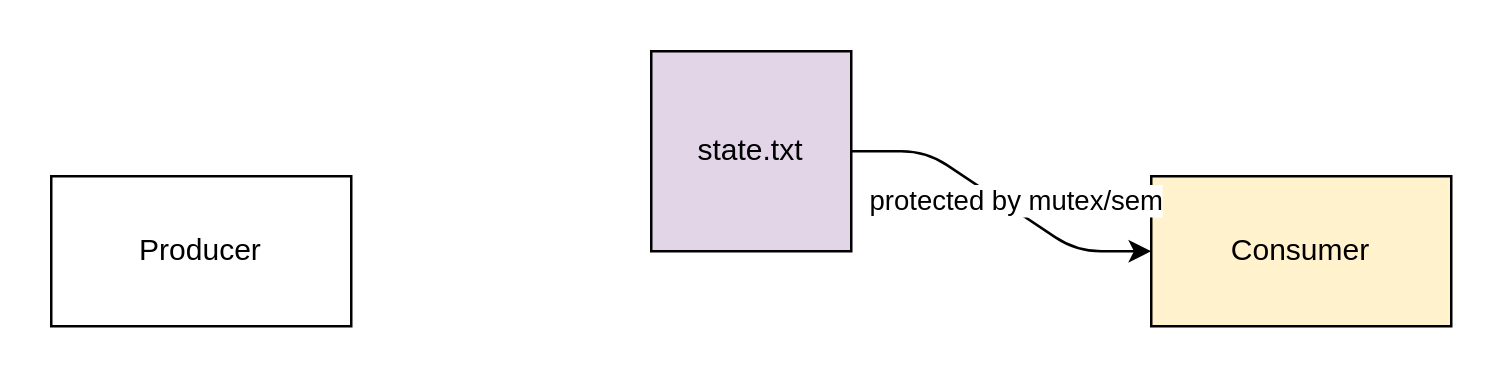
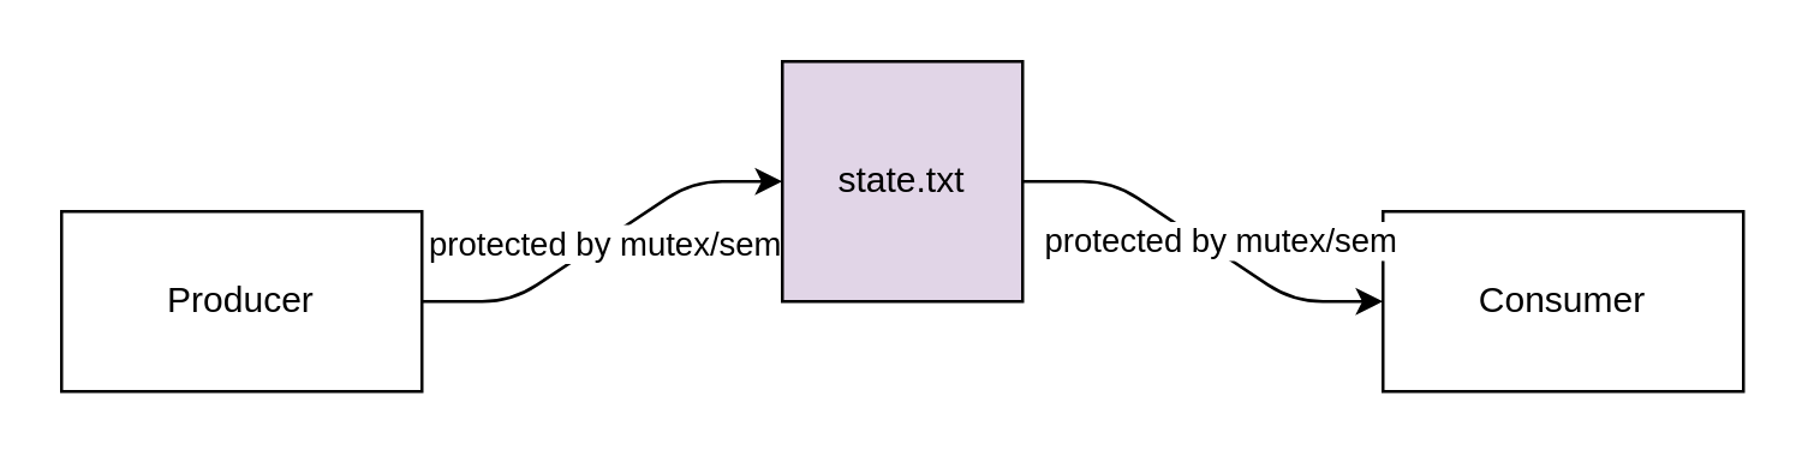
  <mxCell id="0" />
  <mxCell id="1" parent="0" />
+ <mxCell id="2" style="edgeStyle=entityRelationEdgeStyle;html=1;" edge="1" parent="1" source="4" target="6"><mxGeometry relative="1" as="geometry" /></mxCell>
+ <mxCell id="3" value="protected by mutex/sem" style="edgeLabel;html=1;align=center;verticalAlign=middle;resizable=0;points=[];" vertex="1" connectable="0" parent="2"><mxGeometry x="-0.182" y="3" relative="1" as="geometry"><mxPoint x="12" y="-4" as="offset" /></mxGeometry></mxCell>
  <mxCell id="4" value="Producer" style="rounded=0;whiteSpace=wrap;html=1;" vertex="1" parent="1"><mxGeometry x="20" y="70" width="120" height="60" as="geometry" /></mxCell>
  <mxCell id="5" style="edgeStyle=entityRelationEdgeStyle;html=1;entryX=0;entryY=0.5;entryDx=0;entryDy=0;" edge="1" parent="1" source="6" target="7"><mxGeometry relative="1" as="geometry" /></mxCell>
  <mxCell id="6" value="state.txt" style="rounded=0;whiteSpace=wrap;html=1;fillColor=#e1d5e7;" vertex="1" parent="1"><mxGeometry x="260" y="20" width="80" height="80" as="geometry" /></mxCell>
- <mxCell id="7" value="Consumer" style="rounded=0;whiteSpace=wrap;html=1;fillColor=#fff2cc;" vertex="1" parent="1"><mxGeometry x="460" y="70" width="120" height="60" as="geometry" /></mxCell>
+ <mxCell id="7" value="Consumer" style="rounded=0;whiteSpace=wrap;html=1;" vertex="1" parent="1"><mxGeometry x="460" y="70" width="120" height="60" as="geometry" /></mxCell>
  <mxCell id="8" value="protected by mutex/sem" style="edgeLabel;html=1;align=center;verticalAlign=middle;resizable=0;points=[];" vertex="1" connectable="0" parent="1"><mxGeometry x="405.003" y="79.996" as="geometry" /></mxCell>
